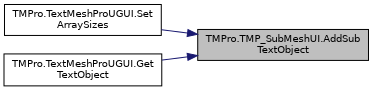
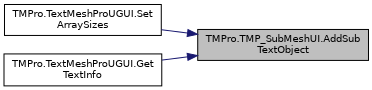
  digraph {
    rankdir=RL
    node [color=black fillcolor=white fontname=Helvetica fontsize=10 shape=record style=filled]
    edge [color=midnightblue dir=back fontname=Helvetica fontsize=10 labelfontname=Helvetica labelfontsize=10 style=solid]
    n1 [fillcolor=grey75 fontcolor=black height=0.2 label="TMPro.TMP_SubMeshUI.AddSub\lTextObject" width=0.4]
    n2 [height=0.2 label="TMPro.TextMeshProUGUI.Set\lArraySizes" width=0.4]
-   n3 [height=0.2 label="TMPro.TextMeshProUGUI.Get\lTextObject" width=0.4]
+   n3 [height=0.2 label="TMPro.TextMeshProUGUI.Get\lTextInfo" width=0.4]
    n1 -> n2
    n1 -> n3
  }
